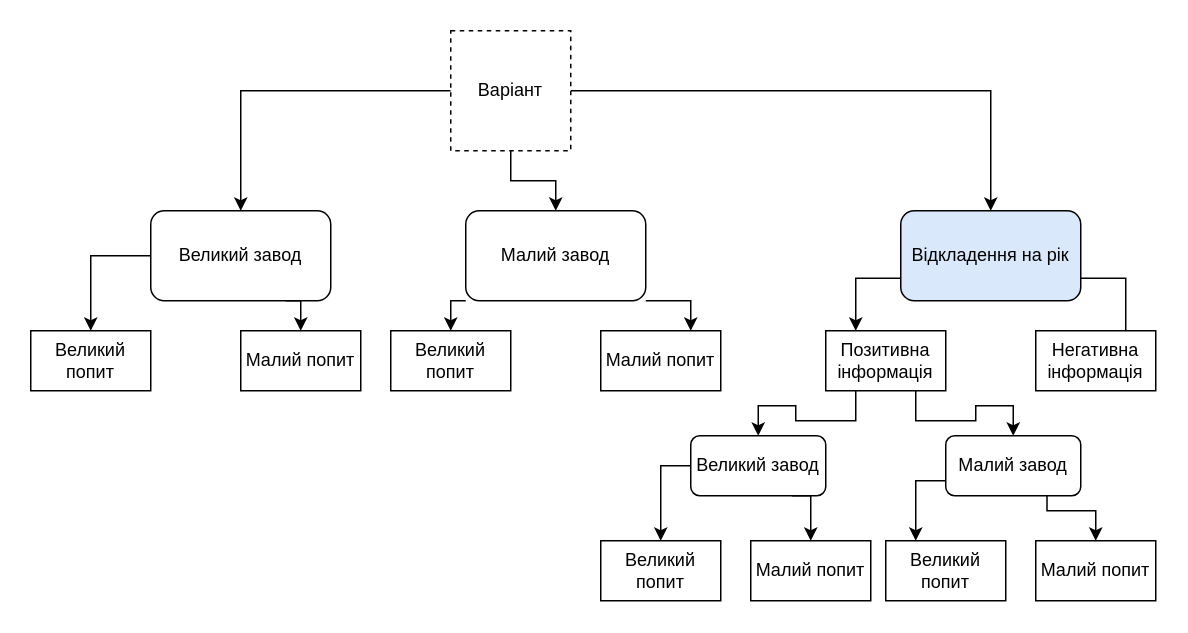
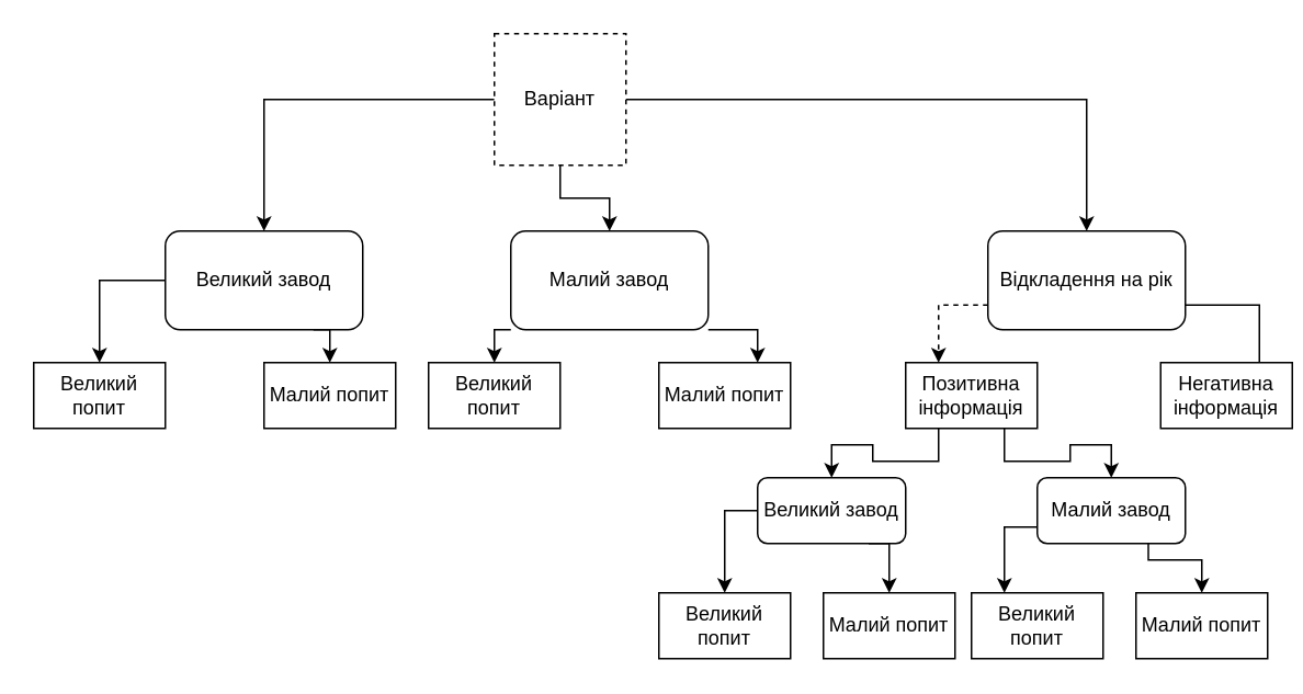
  <mxCell id="0" />
  <mxCell id="1" parent="0" />
  <mxCell id="2" style="edgeStyle=orthogonalEdgeStyle;rounded=0;orthogonalLoop=1;jettySize=auto;html=1;exitX=0;exitY=0.5;exitDx=0;exitDy=0;" edge="1" parent="1" source="5" target="8"><mxGeometry relative="1" as="geometry" /></mxCell>
  <mxCell id="3" style="edgeStyle=orthogonalEdgeStyle;rounded=0;orthogonalLoop=1;jettySize=auto;html=1;exitX=0.5;exitY=1;exitDx=0;exitDy=0;entryX=0.5;entryY=0;entryDx=0;entryDy=0;" edge="1" parent="1" source="5" target="11"><mxGeometry relative="1" as="geometry" /></mxCell>
  <mxCell id="4" style="edgeStyle=orthogonalEdgeStyle;rounded=0;orthogonalLoop=1;jettySize=auto;html=1;exitX=1;exitY=0.5;exitDx=0;exitDy=0;entryX=0.5;entryY=0;entryDx=0;entryDy=0;" edge="1" parent="1" source="5" target="14"><mxGeometry relative="1" as="geometry" /></mxCell>
  <mxCell id="5" value="Варіант" style="whiteSpace=wrap;html=1;aspect=fixed;dashed=1;" vertex="1" parent="1"><mxGeometry x="300" y="20" width="80" height="80" as="geometry" /></mxCell>
  <mxCell id="6" style="edgeStyle=orthogonalEdgeStyle;rounded=0;orthogonalLoop=1;jettySize=auto;html=1;exitX=0;exitY=0.5;exitDx=0;exitDy=0;entryX=0.5;entryY=0;entryDx=0;entryDy=0;" edge="1" parent="1" source="8" target="15"><mxGeometry relative="1" as="geometry" /></mxCell>
  <mxCell id="7" style="edgeStyle=orthogonalEdgeStyle;rounded=0;orthogonalLoop=1;jettySize=auto;html=1;exitX=0.75;exitY=1;exitDx=0;exitDy=0;entryX=0.5;entryY=0;entryDx=0;entryDy=0;" edge="1" parent="1" source="8" target="16"><mxGeometry relative="1" as="geometry" /></mxCell>
  <mxCell id="8" value="Великий завод" style="rounded=1;whiteSpace=wrap;html=1;" vertex="1" parent="1"><mxGeometry x="100" y="140" width="120" height="60" as="geometry" /></mxCell>
  <mxCell id="9" style="edgeStyle=orthogonalEdgeStyle;rounded=0;orthogonalLoop=1;jettySize=auto;html=1;exitX=0;exitY=1;exitDx=0;exitDy=0;entryX=0.5;entryY=0;entryDx=0;entryDy=0;" edge="1" parent="1" source="11" target="17"><mxGeometry relative="1" as="geometry" /></mxCell>
  <mxCell id="10" style="edgeStyle=orthogonalEdgeStyle;rounded=0;orthogonalLoop=1;jettySize=auto;html=1;exitX=1;exitY=1;exitDx=0;exitDy=0;entryX=0.75;entryY=0;entryDx=0;entryDy=0;" edge="1" parent="1" source="11" target="18"><mxGeometry relative="1" as="geometry" /></mxCell>
  <mxCell id="11" value="Малий завод" style="rounded=1;whiteSpace=wrap;html=1;" vertex="1" parent="1"><mxGeometry x="310" y="140" width="120" height="60" as="geometry" /></mxCell>
- <mxCell id="12" style="edgeStyle=orthogonalEdgeStyle;rounded=0;orthogonalLoop=1;jettySize=auto;html=1;exitX=0;exitY=0.75;exitDx=0;exitDy=0;entryX=0.25;entryY=0;entryDx=0;entryDy=0;" edge="1" parent="1" source="14" target="21"><mxGeometry relative="1" as="geometry" /></mxCell>
+ <mxCell id="12" style="edgeStyle=orthogonalEdgeStyle;rounded=0;orthogonalLoop=1;jettySize=auto;html=1;exitX=0;exitY=0.75;exitDx=0;exitDy=0;entryX=0.25;entryY=0;entryDx=0;entryDy=0;dashed=1;" edge="1" parent="1" source="14" target="21"><mxGeometry relative="1" as="geometry" /></mxCell>
  <mxCell id="13" style="edgeStyle=orthogonalEdgeStyle;rounded=0;orthogonalLoop=1;jettySize=auto;html=1;exitX=1;exitY=0.75;exitDx=0;exitDy=0;entryX=0.75;entryY=0;entryDx=0;entryDy=0;endArrow=none;" edge="1" parent="1" source="14" target="22"><mxGeometry relative="1" as="geometry" /></mxCell>
- <mxCell id="14" value="Відкладення на рік" style="rounded=1;whiteSpace=wrap;html=1;fillColor=#dae8fc;" vertex="1" parent="1"><mxGeometry x="600" y="140" width="120" height="60" as="geometry" /></mxCell>
+ <mxCell id="14" value="Відкладення на рік" style="rounded=1;whiteSpace=wrap;html=1;" vertex="1" parent="1"><mxGeometry x="600" y="140" width="120" height="60" as="geometry" /></mxCell>
  <mxCell id="15" value="Великий попит" style="rounded=0;whiteSpace=wrap;html=1;" vertex="1" parent="1"><mxGeometry x="20" y="220" width="80" height="40" as="geometry" /></mxCell>
  <mxCell id="16" value="Малий попит" style="rounded=0;whiteSpace=wrap;html=1;" vertex="1" parent="1"><mxGeometry x="160" y="220" width="80" height="40" as="geometry" /></mxCell>
  <mxCell id="17" value="Великий попит" style="rounded=0;whiteSpace=wrap;html=1;" vertex="1" parent="1"><mxGeometry x="260" y="220" width="80" height="40" as="geometry" /></mxCell>
  <mxCell id="18" value="Малий попит" style="rounded=0;whiteSpace=wrap;html=1;" vertex="1" parent="1"><mxGeometry x="400" y="220" width="80" height="40" as="geometry" /></mxCell>
  <mxCell id="19" style="edgeStyle=orthogonalEdgeStyle;rounded=0;orthogonalLoop=1;jettySize=auto;html=1;exitX=0.25;exitY=1;exitDx=0;exitDy=0;" edge="1" parent="1" source="21" target="25"><mxGeometry relative="1" as="geometry" /></mxCell>
  <mxCell id="20" style="edgeStyle=orthogonalEdgeStyle;rounded=0;orthogonalLoop=1;jettySize=auto;html=1;exitX=0.75;exitY=1;exitDx=0;exitDy=0;entryX=0.5;entryY=0;entryDx=0;entryDy=0;" edge="1" parent="1" source="21" target="28"><mxGeometry relative="1" as="geometry" /></mxCell>
  <mxCell id="21" value="Позитивна інформація" style="rounded=0;whiteSpace=wrap;html=1;" vertex="1" parent="1"><mxGeometry x="550" y="220" width="80" height="40" as="geometry" /></mxCell>
- <mxCell id="22" value="Негативна інформація" style="rounded=0;whiteSpace=wrap;html=1;" vertex="1" parent="1"><mxGeometry x="690" y="220" width="80" height="40" as="geometry" /></mxCell>
+ <mxCell id="22" value="Негативна інформація" style="rounded=0;whiteSpace=wrap;html=1;" vertex="1" parent="1"><mxGeometry x="705" y="220" width="80" height="40" as="geometry" /></mxCell>
  <mxCell id="23" style="edgeStyle=orthogonalEdgeStyle;rounded=0;orthogonalLoop=1;jettySize=auto;html=1;exitX=0;exitY=0.5;exitDx=0;exitDy=0;entryX=0.5;entryY=0;entryDx=0;entryDy=0;" edge="1" parent="1" source="25" target="29"><mxGeometry relative="1" as="geometry" /></mxCell>
  <mxCell id="24" style="edgeStyle=orthogonalEdgeStyle;rounded=0;orthogonalLoop=1;jettySize=auto;html=1;exitX=0.75;exitY=1;exitDx=0;exitDy=0;entryX=0.5;entryY=0;entryDx=0;entryDy=0;" edge="1" parent="1" source="25" target="30"><mxGeometry relative="1" as="geometry" /></mxCell>
  <mxCell id="25" value="Великий завод" style="rounded=1;whiteSpace=wrap;html=1;" vertex="1" parent="1"><mxGeometry x="460" y="290" width="90" height="40" as="geometry" /></mxCell>
  <mxCell id="26" style="edgeStyle=orthogonalEdgeStyle;rounded=0;orthogonalLoop=1;jettySize=auto;html=1;exitX=0;exitY=0.75;exitDx=0;exitDy=0;entryX=0.25;entryY=0;entryDx=0;entryDy=0;" edge="1" parent="1" source="28" target="31"><mxGeometry relative="1" as="geometry" /></mxCell>
  <mxCell id="27" style="edgeStyle=orthogonalEdgeStyle;rounded=0;orthogonalLoop=1;jettySize=auto;html=1;exitX=0.75;exitY=1;exitDx=0;exitDy=0;entryX=0.5;entryY=0;entryDx=0;entryDy=0;" edge="1" parent="1" source="28" target="32"><mxGeometry relative="1" as="geometry"><Array as="points"><mxPoint x="698" y="340" /><mxPoint x="730" y="340" /></Array></mxGeometry></mxCell>
  <mxCell id="28" value="Малий завод" style="rounded=1;whiteSpace=wrap;html=1;" vertex="1" parent="1"><mxGeometry x="630" y="290" width="90" height="40" as="geometry" /></mxCell>
  <mxCell id="29" value="Великий попит" style="rounded=0;whiteSpace=wrap;html=1;" vertex="1" parent="1"><mxGeometry x="400" y="360" width="80" height="40" as="geometry" /></mxCell>
  <mxCell id="30" value="Малий попит" style="rounded=0;whiteSpace=wrap;html=1;" vertex="1" parent="1"><mxGeometry x="500" y="360" width="80" height="40" as="geometry" /></mxCell>
  <mxCell id="31" value="Великий попит" style="rounded=0;whiteSpace=wrap;html=1;" vertex="1" parent="1"><mxGeometry x="590" y="360" width="80" height="40" as="geometry" /></mxCell>
  <mxCell id="32" value="Малий попит" style="rounded=0;whiteSpace=wrap;html=1;" vertex="1" parent="1"><mxGeometry x="690" y="360" width="80" height="40" as="geometry" /></mxCell>
